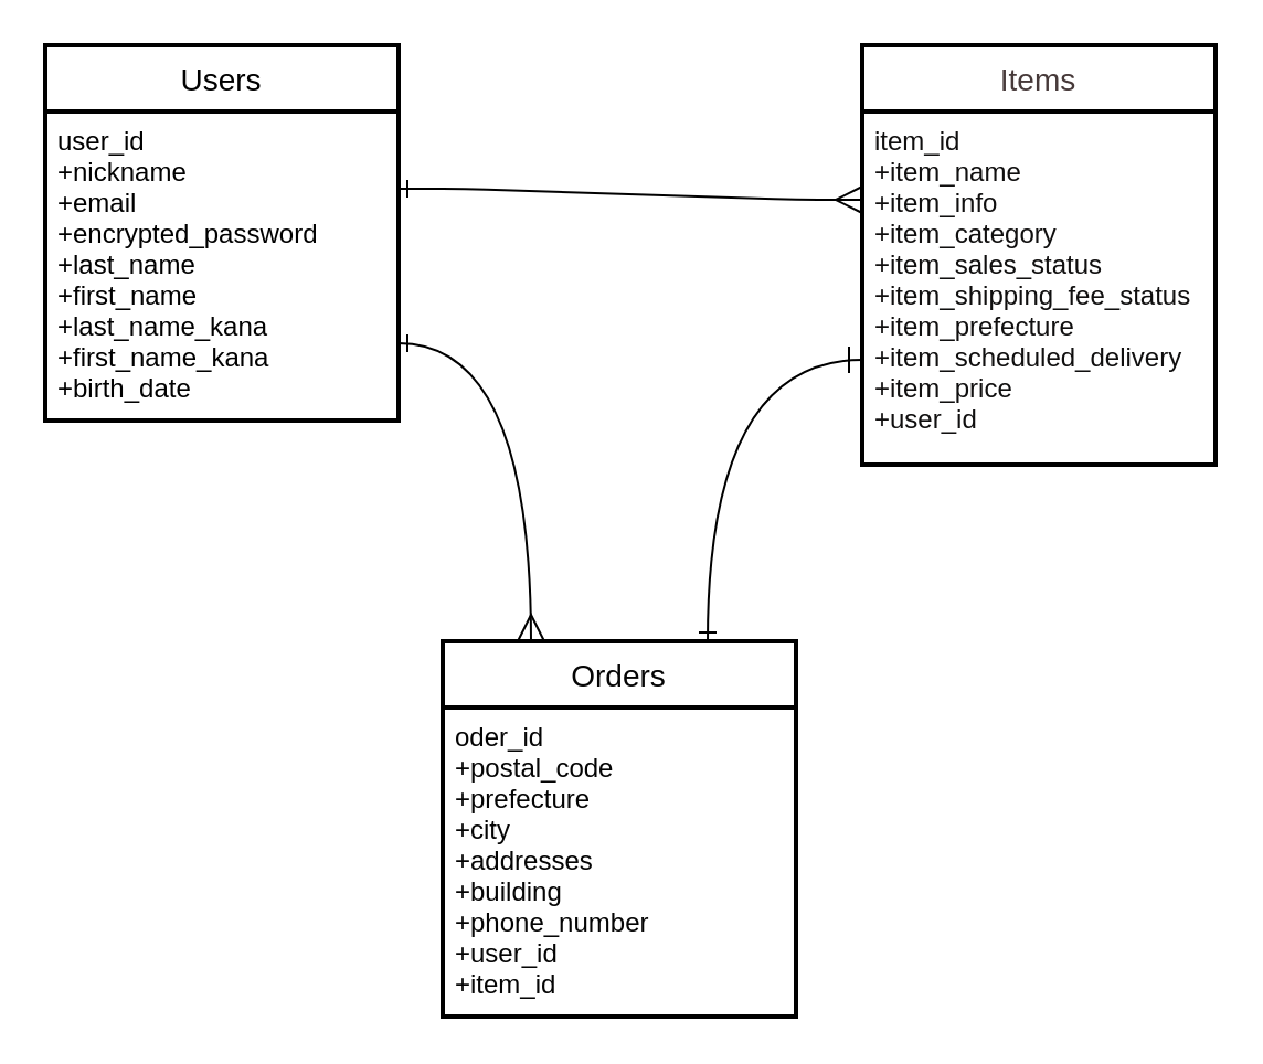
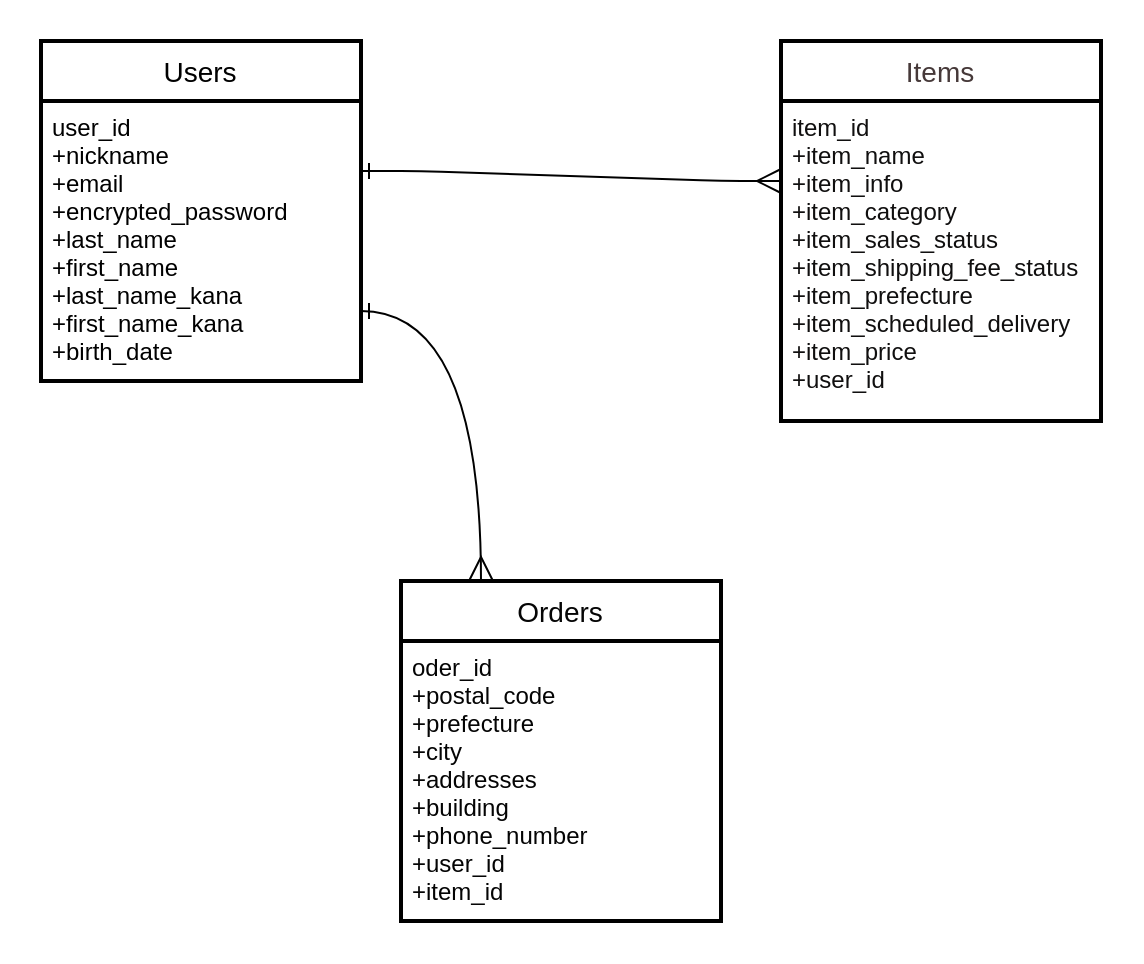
  <mxCell id="0" />
  <mxCell id="1" parent="0" />
  <mxCell id="2" value="Users" style="swimlane;childLayout=stackLayout;horizontal=1;startSize=30;horizontalStack=0;rounded=0;fontSize=14;fontStyle=0;strokeWidth=2;resizeParent=0;resizeLast=1;shadow=0;dashed=0;align=center;labelBackgroundColor=none;labelBorderColor=none;swimlaneFillColor=#FFFFFF;" parent="1" vertex="1"><mxGeometry x="20" y="20" width="160" height="170" as="geometry"><mxRectangle x="90" y="110" width="80" height="30" as="alternateBounds" /></mxGeometry></mxCell>
  <mxCell id="3" value="user_id&#10;+nickname&#10;+email&#10;+encrypted_password&#10;+last_name&#10;+first_name&#10;+last_name_kana&#10;+first_name_kana&#10;+birth_date" style="align=left;strokeColor=none;fillColor=none;spacingLeft=4;fontSize=12;verticalAlign=top;resizable=0;rotatable=0;part=1;fontColor=#000000;" parent="2" vertex="1"><mxGeometry y="30" width="160" height="140" as="geometry" /></mxCell>
  <mxCell id="4" value="Items" style="swimlane;childLayout=stackLayout;horizontal=1;startSize=30;horizontalStack=0;rounded=0;fontSize=14;fontStyle=0;strokeWidth=2;resizeParent=0;resizeLast=1;shadow=0;dashed=0;align=center;fontColor=#463939;swimlaneFillColor=#FFFFFF;" parent="1" vertex="1"><mxGeometry x="390" y="20" width="160" height="190" as="geometry" /></mxCell>
  <mxCell id="5" value="item_id&#10;+item_name&#10;+item_info&#10;+item_category&#10;+item_sales_status &#10;+item_shipping_fee_status&#10;+item_prefecture&#10;+item_scheduled_delivery&#10;+item_price&#10;+user_id" style="align=left;strokeColor=none;fillColor=none;spacingLeft=4;fontSize=12;verticalAlign=top;resizable=0;rotatable=0;part=1;fontColor=#100f0f;" parent="4" vertex="1"><mxGeometry y="30" width="160" height="160" as="geometry" /></mxCell>
  <mxCell id="6" value="" style="fontSize=12;html=1;endArrow=ERmany;fontColor=#F0F0F0;exitX=1;exitY=0.25;exitDx=0;exitDy=0;entryX=0;entryY=0.25;entryDx=0;entryDy=0;verticalAlign=middle;edgeStyle=entityRelationEdgeStyle;endSize=10;startArrow=ERone;startFill=0;endFill=0;" parent="1" source="3" target="5" edge="1"><mxGeometry width="100" height="100" relative="1" as="geometry"><mxPoint x="170" y="120" as="sourcePoint" /><mxPoint x="360" y="160" as="targetPoint" /></mxGeometry></mxCell>
  <mxCell id="7" value="Orders" style="swimlane;childLayout=stackLayout;horizontal=1;startSize=30;horizontalStack=0;rounded=0;fontSize=14;fontStyle=0;strokeWidth=2;resizeParent=0;resizeLast=1;shadow=0;dashed=0;align=center;fontColor=#050505;swimlaneFillColor=#FFFFFF;" parent="1" vertex="1"><mxGeometry x="200" y="290" width="160" height="170" as="geometry" /></mxCell>
  <mxCell id="8" value="oder_id&#10;+postal_code&#10;+prefecture&#10;+city &#10;+addresses&#10;+building &#10;+phone_number&#10;+user_id&#10;+item_id" style="align=left;strokeColor=none;fillColor=none;spacingLeft=4;fontSize=12;verticalAlign=top;resizable=0;rotatable=0;part=1;fontColor=#040404;" parent="7" vertex="1"><mxGeometry y="30" width="160" height="140" as="geometry" /></mxCell>
  <mxCell id="9" value="" style="edgeStyle=orthogonalEdgeStyle;fontSize=12;html=1;endArrow=ERmany;fontColor=#F0F0F0;exitX=1;exitY=0.75;exitDx=0;exitDy=0;curved=1;entryX=0.25;entryY=0;entryDx=0;entryDy=0;endSize=10;startArrow=ERone;startFill=0;endFill=0;" parent="1" source="3" target="7" edge="1"><mxGeometry width="100" height="100" relative="1" as="geometry"><mxPoint x="260" y="260" as="sourcePoint" /><mxPoint x="240" y="280" as="targetPoint" /></mxGeometry></mxCell>
- <mxCell id="10" value="" style="edgeStyle=orthogonalEdgeStyle;fontSize=12;html=1;endArrow=ERone;startArrow=ERone;fontColor=#F0F0F0;endSize=10;curved=1;entryX=0;entryY=0.75;entryDx=0;entryDy=0;exitX=0.75;exitY=0;exitDx=0;exitDy=0;startFill=0;endFill=0;" parent="1" source="7" target="4" edge="1"><mxGeometry width="100" height="100" relative="1" as="geometry"><mxPoint x="260" y="260" as="sourcePoint" /><mxPoint x="360" y="160" as="targetPoint" /></mxGeometry></mxCell>
